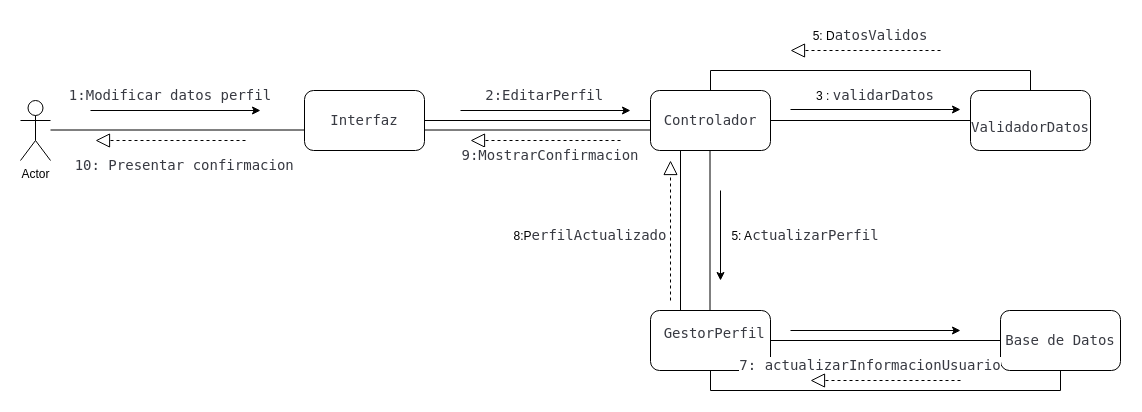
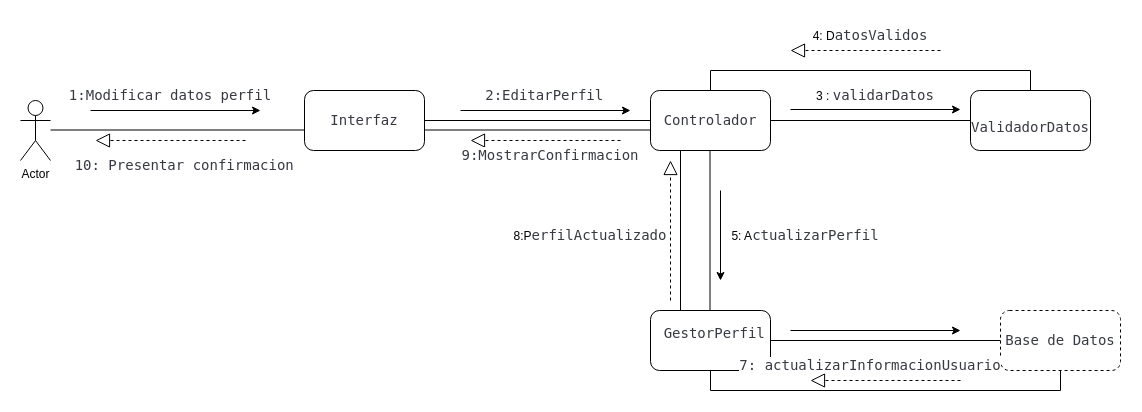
  <mxCell id="0" />
  <mxCell id="1" parent="0" />
  <mxCell id="2" value="Actor" style="shape=umlActor;verticalLabelPosition=bottom;verticalAlign=top;html=1;outlineConnect=0;" vertex="1" parent="1"><mxGeometry x="20" y="100" width="30" height="60" as="geometry" /></mxCell>
  <mxCell id="3" value="&lt;span style=&quot;color: rgb(56, 58, 66); font-family: jetbrains, &amp;quot;jetbrains Fallback&amp;quot;, Menlo, Monaco, monospace, monospace; font-size: 14px; text-align: left; white-space: pre; background-color: rgb(255, 255, 255);&quot;&gt;Interfaz&lt;/span&gt;" style="rounded=1;whiteSpace=wrap;html=1;" vertex="1" parent="1"><mxGeometry x="304" y="90" width="120" height="60" as="geometry" /></mxCell>
- <mxCell id="4" value="&lt;span style=&quot;color: rgb(56, 58, 66); font-family: jetbrains, &amp;quot;jetbrains Fallback&amp;quot;, Menlo, Monaco, monospace, monospace; font-size: 14px; text-align: left; white-space: pre; background-color: rgb(255, 255, 255);&quot;&gt;Base de Datos&lt;/span&gt;" style="rounded=1;whiteSpace=wrap;html=1;" vertex="1" parent="1"><mxGeometry x="1000" y="310" width="120" height="60" as="geometry" /></mxCell>
+ <mxCell id="4" value="&lt;span style=&quot;color: rgb(56, 58, 66); font-family: jetbrains, &amp;quot;jetbrains Fallback&amp;quot;, Menlo, Monaco, monospace, monospace; font-size: 14px; text-align: left; white-space: pre; background-color: rgb(255, 255, 255);&quot;&gt;Base de Datos&lt;/span&gt;" style="rounded=1;whiteSpace=wrap;html=1;dashed=1;" vertex="1" parent="1"><mxGeometry x="1000" y="310" width="120" height="60" as="geometry" /></mxCell>
  <mxCell id="5" value="&lt;span style=&quot;color: rgb(56, 58, 66); font-family: jetbrains, &amp;quot;jetbrains Fallback&amp;quot;, Menlo, Monaco, monospace, monospace; font-size: 14px; text-align: left; white-space: pre; background-color: rgb(255, 255, 255);&quot;&gt;Controlador&lt;/span&gt;" style="rounded=1;whiteSpace=wrap;html=1;" vertex="1" parent="1"><mxGeometry x="650" y="90" width="120" height="60" as="geometry" /></mxCell>
  <mxCell id="6" value="&lt;br&gt;&lt;span style=&quot;color: rgb(56, 58, 66); font-family: jetbrains, &amp;quot;jetbrains Fallback&amp;quot;, Menlo, Monaco, monospace, monospace; font-size: 14px; text-align: left; white-space: pre; background-color: rgb(255, 255, 255);&quot;&gt;ValidadorDatos&lt;/span&gt;" style="rounded=1;whiteSpace=wrap;html=1;" vertex="1" parent="1"><mxGeometry x="970" y="90" width="120" height="60" as="geometry" /></mxCell>
  <mxCell id="7" value="&#10;&lt;span style=&quot;color: rgb(56, 58, 66); font-family: jetbrains, &amp;quot;jetbrains Fallback&amp;quot;, Menlo, Monaco, monospace, monospace; font-size: 14px; font-style: normal; font-variant-ligatures: normal; font-variant-caps: normal; font-weight: 400; letter-spacing: normal; orphans: 2; text-align: left; text-indent: 0px; text-transform: none; widows: 2; word-spacing: 0px; -webkit-text-stroke-width: 0px; white-space: pre; background-color: rgb(255, 255, 255); text-decoration-thickness: initial; text-decoration-style: initial; text-decoration-color: initial; display: inline !important; float: none;&quot;&gt; GestorPerfil&lt;/span&gt;&#10;&#10;" style="rounded=1;whiteSpace=wrap;html=1;" vertex="1" parent="1"><mxGeometry x="650" y="310" width="120" height="60" as="geometry" /></mxCell>
  <mxCell id="8" value="" style="endArrow=classic;html=1;rounded=0;" edge="1" parent="1"><mxGeometry width="50" height="50" relative="1" as="geometry"><mxPoint x="90" y="110" as="sourcePoint" /><mxPoint x="260" y="110" as="targetPoint" /></mxGeometry></mxCell>
  <mxCell id="9" value="&lt;span style=&quot;color: rgb(56, 58, 66); font-family: jetbrains, &amp;quot;jetbrains Fallback&amp;quot;, Menlo, Monaco, monospace, monospace; font-size: 14px; text-align: left; white-space: pre; background-color: rgb(255, 255, 255);&quot;&gt;1:M&lt;/span&gt;&lt;span style=&quot;color: rgb(56, 58, 66); font-family: jetbrains, &amp;quot;jetbrains Fallback&amp;quot;, Menlo, Monaco, monospace, monospace; font-size: 14px; text-align: left; white-space: pre; background-color: rgb(255, 255, 255);&quot;&gt;odificar datos perfil&lt;/span&gt;" style="text;html=1;align=center;verticalAlign=middle;whiteSpace=wrap;rounded=0;" vertex="1" parent="1"><mxGeometry x="140" y="80" width="60" height="30" as="geometry" /></mxCell>
  <mxCell id="10" value="" style="endArrow=none;html=1;rounded=0;exitX=1;exitY=0.5;exitDx=0;exitDy=0;entryX=0;entryY=0.5;entryDx=0;entryDy=0;" edge="1" parent="1" source="3" target="5"><mxGeometry width="50" height="50" relative="1" as="geometry"><mxPoint x="500" y="220" as="sourcePoint" /><mxPoint x="754" y="220" as="targetPoint" /></mxGeometry></mxCell>
  <mxCell id="11" value="" style="endArrow=classic;html=1;rounded=0;" edge="1" parent="1"><mxGeometry width="50" height="50" relative="1" as="geometry"><mxPoint x="460" y="110" as="sourcePoint" /><mxPoint x="630" y="110" as="targetPoint" /></mxGeometry></mxCell>
  <mxCell id="12" value="&lt;span style=&quot;color: rgb(56, 58, 66); font-family: jetbrains, &amp;quot;jetbrains Fallback&amp;quot;, Menlo, Monaco, monospace, monospace; font-size: 14px; text-align: left; white-space: pre; background-color: rgb(255, 255, 255);&quot;&gt; 2:E&lt;/span&gt;&lt;span style=&quot;color: rgb(56, 58, 66); font-family: jetbrains, &amp;quot;jetbrains Fallback&amp;quot;, Menlo, Monaco, monospace, monospace; font-size: 14px; text-align: left; white-space: pre; background-color: rgb(255, 255, 255);&quot;&gt;ditarPerfil&lt;/span&gt;" style="text;html=1;align=center;verticalAlign=middle;whiteSpace=wrap;rounded=0;" vertex="1" parent="1"><mxGeometry x="510" y="80" width="60" height="30" as="geometry" /></mxCell>
  <mxCell id="13" value="" style="endArrow=none;html=1;rounded=0;exitX=1;exitY=0.5;exitDx=0;exitDy=0;entryX=0;entryY=0.5;entryDx=0;entryDy=0;" edge="1" parent="1" source="5" target="6"><mxGeometry width="50" height="50" relative="1" as="geometry"><mxPoint x="840" y="100" as="sourcePoint" /><mxPoint x="1066" y="100" as="targetPoint" /></mxGeometry></mxCell>
  <mxCell id="14" value="" style="endArrow=classic;html=1;rounded=0;" edge="1" parent="1"><mxGeometry width="50" height="50" relative="1" as="geometry"><mxPoint x="790" y="109" as="sourcePoint" /><mxPoint x="960" y="109" as="targetPoint" /></mxGeometry></mxCell>
  <mxCell id="15" value="3 :&amp;nbsp;&lt;span style=&quot;color: rgba(0, 0, 0, 0); font-family: monospace; font-size: 0px; text-align: start; text-wrap-mode: nowrap;&quot;&gt;&lt;span style=&quot;color: rgb(56, 58, 66); font-family: jetbrains, &amp;quot;jetbrains Fallback&amp;quot;, Menlo, Monaco, monospace, monospace; font-size: 14px; white-space-collapse: preserve; background-color: rgb(255, 255, 255);&quot;&gt;validarDatos&lt;/span&gt;%3CmxGraphModel%3E%3Croot%3E%3CmxCell%20id%3D%220%22%2F%3E%3CmxCell%20id%3D%221%22%20parent%3D%220%22%2F%3E%3CmxCell%20id%3D%222%22%20value%3D%22%22%20style%3D%22endArrow%3Dclassic%3Bhtml%3D1%3Brounded%3D0%3B%22%20edge%3D%221%22%20parent%3D%221%22%3E%3CmxGeometry%20width%3D%2250%22%20height%3D%2250%22%20relative%3D%221%22%20as%3D%22geometry%22%3E%3CmxPoint%20x%3D%22510%22%20y%3D%2240%22%20as%3D%22sourcePoint%22%2F%3E%3CmxPoint%20x%3D%22680%22%20y%3D%2240%22%20as%3D%22targetPoint%22%2F%3E%3C%2FmxGeometry%3E%3C%2FmxCell%3E%3C%2Froot%3E%3C%2FmxGraphModel%3E%3CmxGraphModel%3E%3Croot%3E%3CmxCell%20id%3D%220%22%2F%3E%3CmxCell%20id%3D%221%22%20parent%3D%220%22%2F%3E%3CmxCell%20id%3D%222%22%20value%3D%22%22%20style%3D%22endArrow%3Dclassic%3Bhtml%3D1%3Brounded%3D0%3B%22%20edge%3D%221%22%20parent%3D%221%22%3E%3CmxGeometry%20width%3D%2250%22%20height%3D%2250%22%20relative%3D%221%22%20as%3D%22geometry%22%3E%3CmxPoint%20x%3D%22510%22%20y%3D%2240%22%20as%3D%22sourcePoint%22%2F%3E%3CmxPoint%20x%3D%22680%22%20y%3D%2240%22%20as%3D%22targetPoint%22%2F%3E%3C%2FmxGeometry%3E%3C%2FmxCell%3E%3C%2Froot%3E%3C%2FmxGraphModel%3E3CmxGraphModel%3E%3Croot%3E%3CmxCell%20id%3D%220%22%2F%3E%3CmxCell%20id%3D%221%22%20parent%3D%220%22%2F%3E%3CmxCell%20id%3D%222%22%20value%3D%22%22%20style%3D%22endArrow%3Dclassic%3Bhtml%3D1%3Brounded%3D0%3B%22%20edge%3D%221%22%20parent%3D%221%22%3E%3CmxGeometry%20width%3D%2250%22%20height%3D%2250%22%20relative%3D%221%22%20as%3D%22geometry%22%3E%3CmxPoint%20x%3D%22510%22%20y%3D%2240%22%20as%3D%22sourcePoint%22%2F%3E%3CmxPoint%20x%3D%22680%22%20y%3D%2240%22%20as%3D%22targetPoint%22%2F%3E%3C%2FmxGeometry%3E%3C%2FmxCell%3E%3C%2Froot%3E%3C%2FmxGraphModel%3E%3CmxGraphModel%3E%3Croot%3E%3CmxCell%20id%3D%220%22%2F%3E%3CmxCell%20id%3D%221%22%20parent%3D%220%22%2F%3E%3CmxCell%20id%3D%222%22%20value%3D%22%22%20style%3D%22endArrow%3Dclassic%3Bhtml%3D1%3Brounded%3D0%3B%22%20edge%3D%221%22%20parent%3D%221%22%3E%3CmxGeometry%20width%3D%2250%22%20height%3D%2250%22%20relative%3D%221%22%20as%3D%22geometry%22%3E%3CmxPoint%20x%3D%22510%22%20y%3D%2240%22%20as%3D%22sourcePoint%22%2F%3E%3CmxPoint%20x%3D%22680%22%20y%3D%2240%22%20as%3D%22targetPoint%22%2F%3E%3C%2FmxGeometry%3E%3C%2FmxCell%3E%3C%2Froot%3E%3C%2FmxGraphModel%3E&lt;/span&gt;&lt;span style=&quot;color: rgba(0, 0, 0, 0); font-family: monospace; font-size: 0px; text-align: start; text-wrap-mode: nowrap;&quot;&gt;%3CmxGraphModel%3E%3Croot%3E%3CmxCell%20id%3D%220%22%2F%3E%3CmxCell%20id%3D%221%22%20parent%3D%220%22%2F%3E%3CmxCell%20id%3D%222%22%20value%3D%22%22%20style%3D%22endArrow%3Dclassic%3Bhtml%3D1%3Brounded%3D0%3B%22%20edge%3D%221%22%20parent%3D%221%22%3E%3CmxGeometry%20width%3D%2250%22%20height%3D%2250%22%20relative%3D%221%22%20as%3D%22geometry%22%3E%3CmxPoint%20x%3D%22510%22%20y%3D%2240%22%20as%3D%22sourcePoint%22%2F%3E%3CmxPoint%20x%3D%22680%22%20y%3D%2240%22%20as%3D%22targetPoint%22%2F%3E%3C%2FmxGeometry%3E%3C%2FmxCell%3E%3C%2Froot%3E%3C%2FmxGraphModel%3E&lt;/span&gt;" style="text;html=1;align=center;verticalAlign=middle;whiteSpace=wrap;rounded=0;" vertex="1" parent="1"><mxGeometry x="790" y="80" width="170" height="30" as="geometry" /></mxCell>
  <mxCell id="16" value="" style="endArrow=none;html=1;rounded=0;exitX=0.5;exitY=0;exitDx=0;exitDy=0;entryX=0.5;entryY=0;entryDx=0;entryDy=0;" edge="1" parent="1" source="5" target="6"><mxGeometry width="50" height="50" relative="1" as="geometry"><mxPoint x="750" y="60" as="sourcePoint" /><mxPoint x="976" y="60" as="targetPoint" /><Array as="points"><mxPoint x="710" y="70" /><mxPoint x="1030" y="70" /></Array></mxGeometry></mxCell>
- <mxCell id="17" value="5: D&lt;span style=&quot;color: rgb(56, 58, 66); font-family: jetbrains, &amp;quot;jetbrains Fallback&amp;quot;, Menlo, Monaco, monospace, monospace; font-size: 14px; text-align: left; white-space: pre; background-color: rgb(255, 255, 255);&quot;&gt;atosValidos&lt;/span&gt;" style="text;html=1;align=center;verticalAlign=middle;whiteSpace=wrap;rounded=0;" vertex="1" parent="1"><mxGeometry x="810" y="20" width="120" height="30" as="geometry" /></mxCell>
+ <mxCell id="17" value="4: D&lt;span style=&quot;color: rgb(56, 58, 66); font-family: jetbrains, &amp;quot;jetbrains Fallback&amp;quot;, Menlo, Monaco, monospace, monospace; font-size: 14px; text-align: left; white-space: pre; background-color: rgb(255, 255, 255);&quot;&gt;atosValidos&lt;/span&gt;" style="text;html=1;align=center;verticalAlign=middle;whiteSpace=wrap;rounded=0;" vertex="1" parent="1"><mxGeometry x="810" y="20" width="120" height="30" as="geometry" /></mxCell>
  <mxCell id="18" value="" style="endArrow=block;dashed=1;endFill=0;endSize=12;html=1;rounded=0;" edge="1" parent="1"><mxGeometry width="160" relative="1" as="geometry"><mxPoint x="940" y="50" as="sourcePoint" /><mxPoint x="790" y="50" as="targetPoint" /></mxGeometry></mxCell>
  <mxCell id="19" value="" style="endArrow=none;html=1;rounded=0;exitX=0.5;exitY=1;exitDx=0;exitDy=0;entryX=0.5;entryY=0;entryDx=0;entryDy=0;" edge="1" parent="1"><mxGeometry width="50" height="50" relative="1" as="geometry"><mxPoint x="709.5" y="150" as="sourcePoint" /><mxPoint x="709.5" y="310" as="targetPoint" /></mxGeometry></mxCell>
  <mxCell id="20" value="" style="endArrow=classic;html=1;rounded=0;" edge="1" parent="1"><mxGeometry width="50" height="50" relative="1" as="geometry"><mxPoint x="720" y="190" as="sourcePoint" /><mxPoint x="720" y="280" as="targetPoint" /></mxGeometry></mxCell>
  <mxCell id="21" value="5: A&lt;span style=&quot;color: rgb(56, 58, 66); font-family: jetbrains, &amp;quot;jetbrains Fallback&amp;quot;, Menlo, Monaco, monospace, monospace; font-size: 14px; text-align: left; white-space: pre; background-color: rgb(255, 255, 255);&quot;&gt;ctualizarPerfil&lt;/span&gt;" style="text;html=1;align=center;verticalAlign=middle;whiteSpace=wrap;rounded=0;" vertex="1" parent="1"><mxGeometry x="720" y="220" width="170" height="30" as="geometry" /></mxCell>
  <mxCell id="22" value="" style="endArrow=none;html=1;rounded=0;exitX=1;exitY=0.5;exitDx=0;exitDy=0;entryX=0;entryY=0.5;entryDx=0;entryDy=0;" edge="1" parent="1" source="7" target="4"><mxGeometry width="50" height="50" relative="1" as="geometry"><mxPoint x="770" y="339.5" as="sourcePoint" /><mxPoint x="970" y="339.5" as="targetPoint" /></mxGeometry></mxCell>
  <mxCell id="23" value="" style="endArrow=classic;html=1;rounded=0;" edge="1" parent="1"><mxGeometry width="50" height="50" relative="1" as="geometry"><mxPoint x="790" y="330" as="sourcePoint" /><mxPoint x="960" y="330" as="targetPoint" /></mxGeometry></mxCell>
  <mxCell id="24" value="" style="endArrow=none;html=1;rounded=0;exitX=0.5;exitY=1;exitDx=0;exitDy=0;entryX=0.5;entryY=1;entryDx=0;entryDy=0;" edge="1" parent="1" source="7" target="4"><mxGeometry width="50" height="50" relative="1" as="geometry"><mxPoint x="830" y="470" as="sourcePoint" /><mxPoint x="1150" y="470" as="targetPoint" /><Array as="points"><mxPoint x="710" y="390" /><mxPoint x="1060" y="390" /></Array></mxGeometry></mxCell>
  <mxCell id="25" value="" style="endArrow=block;dashed=1;endFill=0;endSize=12;html=1;rounded=0;" edge="1" parent="1"><mxGeometry width="160" relative="1" as="geometry"><mxPoint x="960" y="380" as="sourcePoint" /><mxPoint x="810" y="380" as="targetPoint" /></mxGeometry></mxCell>
  <mxCell id="26" value="&lt;span style=&quot;color: rgb(56, 58, 66); font-family: jetbrains, &amp;quot;jetbrains Fallback&amp;quot;, Menlo, Monaco, monospace, monospace; font-size: 14px; text-align: left; white-space: pre; background-color: rgb(255, 255, 255);&quot;&gt;7: &lt;/span&gt;&lt;span style=&quot;color: rgb(56, 58, 66); font-family: jetbrains, &amp;quot;jetbrains Fallback&amp;quot;, Menlo, Monaco, monospace, monospace; font-size: 14px; text-align: left; white-space: pre; background-color: rgb(255, 255, 255);&quot;&gt;actualizarInformacionUsuario&lt;/span&gt;" style="text;html=1;align=center;verticalAlign=middle;whiteSpace=wrap;rounded=0;" vertex="1" parent="1"><mxGeometry x="840" y="350" width="60" height="30" as="geometry" /></mxCell>
  <mxCell id="27" value="" style="endArrow=none;html=1;rounded=0;exitX=0.5;exitY=1;exitDx=0;exitDy=0;entryX=0.5;entryY=0;entryDx=0;entryDy=0;" edge="1" parent="1"><mxGeometry width="50" height="50" relative="1" as="geometry"><mxPoint x="680" y="150" as="sourcePoint" /><mxPoint x="680" y="310" as="targetPoint" /></mxGeometry></mxCell>
  <mxCell id="28" value="" style="endArrow=block;dashed=1;endFill=0;endSize=12;html=1;rounded=0;" edge="1" parent="1"><mxGeometry width="160" relative="1" as="geometry"><mxPoint x="670" y="300" as="sourcePoint" /><mxPoint x="670" y="160" as="targetPoint" /></mxGeometry></mxCell>
  <mxCell id="29" value="8:P&lt;span style=&quot;color: rgb(56, 58, 66); font-family: jetbrains, &amp;quot;jetbrains Fallback&amp;quot;, Menlo, Monaco, monospace, monospace; font-size: 14px; text-align: left; white-space: pre; background-color: rgb(255, 255, 255);&quot;&gt;erfilActualizado&lt;/span&gt;" style="text;html=1;align=center;verticalAlign=middle;whiteSpace=wrap;rounded=0;" vertex="1" parent="1"><mxGeometry x="560" y="220" width="60" height="30" as="geometry" /></mxCell>
  <mxCell id="30" value="" style="endArrow=none;html=1;rounded=0;exitX=1;exitY=0.5;exitDx=0;exitDy=0;entryX=0;entryY=0.5;entryDx=0;entryDy=0;" edge="1" parent="1"><mxGeometry width="50" height="50" relative="1" as="geometry"><mxPoint x="424" y="129.5" as="sourcePoint" /><mxPoint x="650" y="129.5" as="targetPoint" /></mxGeometry></mxCell>
  <mxCell id="31" value="" style="endArrow=block;dashed=1;endFill=0;endSize=12;html=1;rounded=0;" edge="1" parent="1"><mxGeometry width="160" relative="1" as="geometry"><mxPoint x="620" y="140" as="sourcePoint" /><mxPoint x="470" y="140" as="targetPoint" /></mxGeometry></mxCell>
  <mxCell id="32" value="&lt;span style=&quot;color: rgb(56, 58, 66); font-family: jetbrains, &amp;quot;jetbrains Fallback&amp;quot;, Menlo, Monaco, monospace, monospace; font-size: 14px; text-align: left; white-space: pre; background-color: rgb(255, 255, 255);&quot;&gt;9:M&lt;/span&gt;&lt;span style=&quot;color: rgb(56, 58, 66); font-family: jetbrains, &amp;quot;jetbrains Fallback&amp;quot;, Menlo, Monaco, monospace, monospace; font-size: 14px; text-align: left; white-space: pre; background-color: rgb(255, 255, 255);&quot;&gt;ostrarConfirmacion&lt;/span&gt;" style="text;html=1;align=center;verticalAlign=middle;whiteSpace=wrap;rounded=0;" vertex="1" parent="1"><mxGeometry x="520" y="140" width="60" height="30" as="geometry" /></mxCell>
  <mxCell id="33" value="" style="endArrow=none;html=1;rounded=0;exitX=1;exitY=0.333;exitDx=0;exitDy=0;exitPerimeter=0;entryX=0;entryY=0.5;entryDx=0;entryDy=0;" edge="1" parent="1"><mxGeometry width="50" height="50" relative="1" as="geometry"><mxPoint x="50" y="129.5" as="sourcePoint" /><mxPoint x="304" y="129.5" as="targetPoint" /></mxGeometry></mxCell>
  <mxCell id="34" value="" style="endArrow=block;dashed=1;endFill=0;endSize=12;html=1;rounded=0;" edge="1" parent="1"><mxGeometry width="160" relative="1" as="geometry"><mxPoint x="245" y="140" as="sourcePoint" /><mxPoint x="95" y="140" as="targetPoint" /></mxGeometry></mxCell>
  <mxCell id="35" value="&lt;span style=&quot;color: rgb(56, 58, 66); font-family: jetbrains, &amp;quot;jetbrains Fallback&amp;quot;, Menlo, Monaco, monospace, monospace; font-size: 14px; text-align: left; white-space: pre; background-color: rgb(255, 255, 255);&quot;&gt; 10: P&lt;/span&gt;&lt;span style=&quot;color: rgb(56, 58, 66); font-family: jetbrains, &amp;quot;jetbrains Fallback&amp;quot;, Menlo, Monaco, monospace, monospace; font-size: 14px; text-align: left; white-space: pre; background-color: rgb(255, 255, 255);&quot;&gt;resentar confirmacion&lt;/span&gt;" style="text;html=1;align=center;verticalAlign=middle;whiteSpace=wrap;rounded=0;" vertex="1" parent="1"><mxGeometry x="150" y="150" width="60" height="30" as="geometry" /></mxCell>
